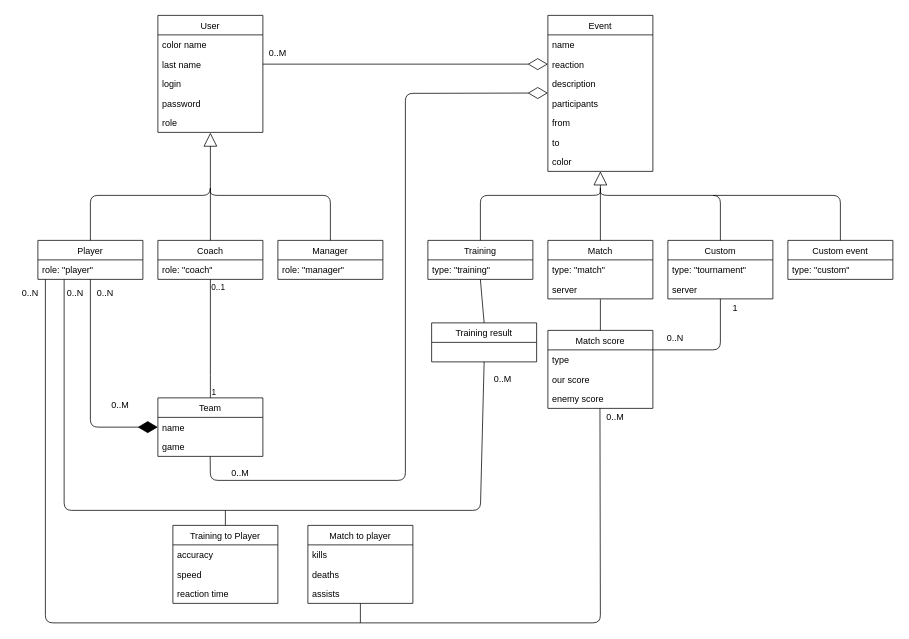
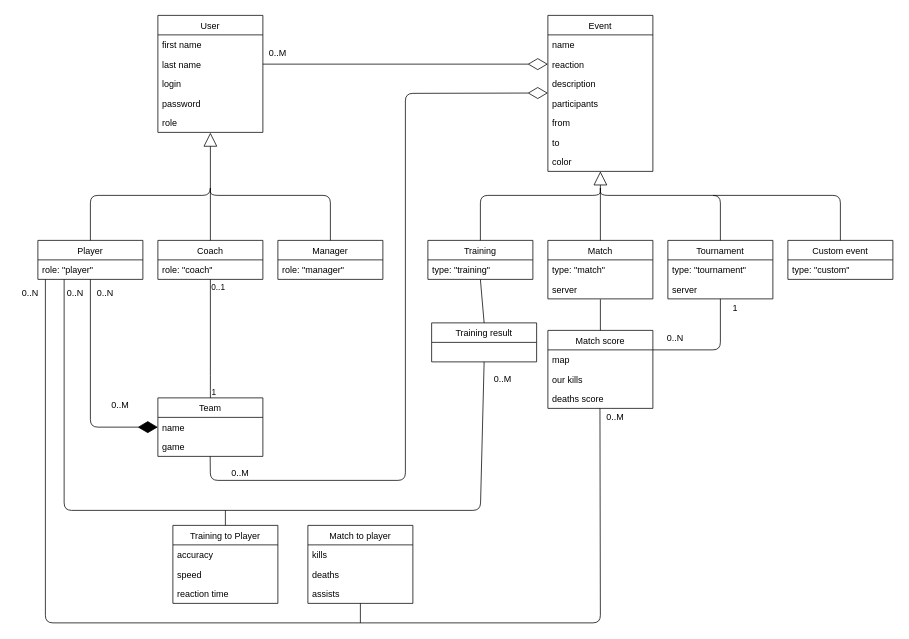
  <mxCell id="0" />
  <mxCell id="1" parent="0" />
- <mxCell id="2" value="Custom" style="swimlane;fontStyle=0;childLayout=stackLayout;horizontal=1;startSize=26;fillColor=none;horizontalStack=0;resizeParent=1;resizeParentMax=0;resizeLast=0;collapsible=1;marginBottom=0;" vertex="1" parent="1"><mxGeometry x="890" y="320" width="140" height="78" as="geometry" /></mxCell>
+ <mxCell id="2" value="Tournament" style="swimlane;fontStyle=0;childLayout=stackLayout;horizontal=1;startSize=26;fillColor=none;horizontalStack=0;resizeParent=1;resizeParentMax=0;resizeLast=0;collapsible=1;marginBottom=0;" vertex="1" parent="1"><mxGeometry x="890" y="320" width="140" height="78" as="geometry" /></mxCell>
  <mxCell id="3" value="type: &quot;tournament&quot;" style="text;strokeColor=none;fillColor=none;align=left;verticalAlign=top;spacingLeft=4;spacingRight=4;overflow=hidden;rotatable=0;points=[[0,0.5],[1,0.5]];portConstraint=eastwest;" vertex="1" parent="2"><mxGeometry y="26" width="140" height="26" as="geometry" /></mxCell>
  <mxCell id="4" value="server" style="text;strokeColor=none;fillColor=none;align=left;verticalAlign=top;spacingLeft=4;spacingRight=4;overflow=hidden;rotatable=0;points=[[0,0.5],[1,0.5]];portConstraint=eastwest;" vertex="1" parent="2"><mxGeometry y="52" width="140" height="26" as="geometry" /></mxCell>
  <mxCell id="5" value="" style="endArrow=block;endSize=16;endFill=0;html=1;exitX=0.5;exitY=0;exitDx=0;exitDy=0;entryX=0.5;entryY=1.015;entryDx=0;entryDy=0;entryPerimeter=0;" parent="1" target="13" edge="1"><mxGeometry width="160" relative="1" as="geometry"><mxPoint x="120" y="320" as="sourcePoint" /><mxPoint x="280" y="280" as="targetPoint" /><Array as="points"><mxPoint x="120" y="260" /><mxPoint x="280" y="260" /></Array></mxGeometry></mxCell>
  <mxCell id="6" value="" style="endArrow=none;html=1;exitX=0.5;exitY=0;exitDx=0;exitDy=0;" parent="1" edge="1"><mxGeometry width="50" height="50" relative="1" as="geometry"><mxPoint x="280" y="320" as="sourcePoint" /><mxPoint x="280" y="250" as="targetPoint" /></mxGeometry></mxCell>
  <mxCell id="7" value="" style="endArrow=none;html=1;exitX=0.5;exitY=0;exitDx=0;exitDy=0;" parent="1" edge="1"><mxGeometry width="50" height="50" relative="1" as="geometry"><mxPoint x="440" y="320" as="sourcePoint" /><mxPoint x="280" y="250" as="targetPoint" /><Array as="points"><mxPoint x="440" y="260" /><mxPoint x="280" y="260" /></Array></mxGeometry></mxCell>
  <mxCell id="8" value="User" style="swimlane;fontStyle=0;childLayout=stackLayout;horizontal=1;startSize=26;fillColor=none;horizontalStack=0;resizeParent=1;resizeParentMax=0;resizeLast=0;collapsible=1;marginBottom=0;" parent="1" vertex="1"><mxGeometry x="210" y="20" width="140" height="156" as="geometry"><mxRectangle x="200" y="30" width="90" height="26" as="alternateBounds" /></mxGeometry></mxCell>
- <mxCell id="9" value="color name" style="text;strokeColor=none;fillColor=none;align=left;verticalAlign=top;spacingLeft=4;spacingRight=4;overflow=hidden;rotatable=0;points=[[0,0.5],[1,0.5]];portConstraint=eastwest;" parent="8" vertex="1"><mxGeometry y="26" width="140" height="26" as="geometry" /></mxCell>
+ <mxCell id="9" value="first name" style="text;strokeColor=none;fillColor=none;align=left;verticalAlign=top;spacingLeft=4;spacingRight=4;overflow=hidden;rotatable=0;points=[[0,0.5],[1,0.5]];portConstraint=eastwest;" parent="8" vertex="1"><mxGeometry y="26" width="140" height="26" as="geometry" /></mxCell>
  <mxCell id="10" value="last name" style="text;strokeColor=none;fillColor=none;align=left;verticalAlign=top;spacingLeft=4;spacingRight=4;overflow=hidden;rotatable=0;points=[[0,0.5],[1,0.5]];portConstraint=eastwest;" vertex="1" parent="8"><mxGeometry y="52" width="140" height="26" as="geometry" /></mxCell>
  <mxCell id="11" value="login" style="text;strokeColor=none;fillColor=none;align=left;verticalAlign=top;spacingLeft=4;spacingRight=4;overflow=hidden;rotatable=0;points=[[0,0.5],[1,0.5]];portConstraint=eastwest;" parent="8" vertex="1"><mxGeometry y="78" width="140" height="26" as="geometry" /></mxCell>
  <mxCell id="12" value="password" style="text;strokeColor=none;fillColor=none;align=left;verticalAlign=top;spacingLeft=4;spacingRight=4;overflow=hidden;rotatable=0;points=[[0,0.5],[1,0.5]];portConstraint=eastwest;" parent="8" vertex="1"><mxGeometry y="104" width="140" height="26" as="geometry" /></mxCell>
  <mxCell id="13" value="role" style="text;strokeColor=none;fillColor=none;align=left;verticalAlign=top;spacingLeft=4;spacingRight=4;overflow=hidden;rotatable=0;points=[[0,0.5],[1,0.5]];portConstraint=eastwest;" parent="8" vertex="1"><mxGeometry y="130" width="140" height="26" as="geometry" /></mxCell>
  <mxCell id="14" value="" style="endArrow=diamondThin;endFill=1;endSize=24;html=1;entryX=0;entryY=0.5;entryDx=0;entryDy=0;exitX=0.5;exitY=1;exitDx=0;exitDy=0;" parent="1" target="36" edge="1"><mxGeometry width="160" relative="1" as="geometry"><mxPoint x="120" y="372" as="sourcePoint" /><mxPoint x="410" y="450" as="targetPoint" /><Array as="points"><mxPoint x="120" y="569" /></Array></mxGeometry></mxCell>
  <mxCell id="15" value="0..M" style="text;html=1;strokeColor=none;fillColor=none;align=center;verticalAlign=middle;whiteSpace=wrap;rounded=0;" parent="1" vertex="1"><mxGeometry x="140" y="530" width="40" height="20" as="geometry" /></mxCell>
  <mxCell id="16" value="0..N" style="text;html=1;strokeColor=none;fillColor=none;align=center;verticalAlign=middle;whiteSpace=wrap;rounded=0;" parent="1" vertex="1"><mxGeometry x="120" y="380" width="40" height="20" as="geometry" /></mxCell>
  <mxCell id="17" value="" style="endArrow=none;html=1;edgeStyle=orthogonalEdgeStyle;entryX=0.5;entryY=1;entryDx=0;entryDy=0;exitX=0.5;exitY=0;exitDx=0;exitDy=0;" parent="1" source="36" edge="1"><mxGeometry relative="1" as="geometry"><mxPoint x="360" y="480" as="sourcePoint" /><mxPoint x="280" y="372" as="targetPoint" /><Array as="points"><mxPoint x="280" y="510" /><mxPoint x="280" y="510" /></Array></mxGeometry></mxCell>
  <mxCell id="18" value="1" style="edgeLabel;resizable=0;html=1;align=left;verticalAlign=bottom;" parent="17" connectable="0" vertex="1"><mxGeometry x="-1" relative="1" as="geometry" /></mxCell>
  <mxCell id="19" value="0..1" style="edgeLabel;resizable=0;html=1;align=right;verticalAlign=bottom;" parent="17" connectable="0" vertex="1"><mxGeometry x="1" relative="1" as="geometry"><mxPoint x="20" y="18.03" as="offset" /></mxGeometry></mxCell>
  <mxCell id="20" value="Event" style="swimlane;fontStyle=0;childLayout=stackLayout;horizontal=1;startSize=26;fillColor=none;horizontalStack=0;resizeParent=1;resizeParentMax=0;resizeLast=0;collapsible=1;marginBottom=0;" parent="1" vertex="1"><mxGeometry x="730" y="20" width="140" height="208" as="geometry" /></mxCell>
  <mxCell id="21" value="name" style="text;strokeColor=none;fillColor=none;align=left;verticalAlign=top;spacingLeft=4;spacingRight=4;overflow=hidden;rotatable=0;points=[[0,0.5],[1,0.5]];portConstraint=eastwest;" parent="20" vertex="1"><mxGeometry y="26" width="140" height="26" as="geometry" /></mxCell>
  <mxCell id="22" value="reaction" style="text;strokeColor=none;fillColor=none;align=left;verticalAlign=top;spacingLeft=4;spacingRight=4;overflow=hidden;rotatable=0;points=[[0,0.5],[1,0.5]];portConstraint=eastwest;" parent="20" vertex="1"><mxGeometry y="52" width="140" height="26" as="geometry" /></mxCell>
  <mxCell id="23" value="description" style="text;strokeColor=none;fillColor=none;align=left;verticalAlign=top;spacingLeft=4;spacingRight=4;overflow=hidden;rotatable=0;points=[[0,0.5],[1,0.5]];portConstraint=eastwest;" vertex="1" parent="20"><mxGeometry y="78" width="140" height="26" as="geometry" /></mxCell>
  <mxCell id="24" value="participants" style="text;strokeColor=none;fillColor=none;align=left;verticalAlign=top;spacingLeft=4;spacingRight=4;overflow=hidden;rotatable=0;points=[[0,0.5],[1,0.5]];portConstraint=eastwest;" parent="20" vertex="1"><mxGeometry y="104" width="140" height="26" as="geometry" /></mxCell>
  <mxCell id="25" value="from" style="text;strokeColor=none;fillColor=none;align=left;verticalAlign=top;spacingLeft=4;spacingRight=4;overflow=hidden;rotatable=0;points=[[0,0.5],[1,0.5]];portConstraint=eastwest;" parent="20" vertex="1"><mxGeometry y="130" width="140" height="26" as="geometry" /></mxCell>
  <mxCell id="26" value="to" style="text;strokeColor=none;fillColor=none;align=left;verticalAlign=top;spacingLeft=4;spacingRight=4;overflow=hidden;rotatable=0;points=[[0,0.5],[1,0.5]];portConstraint=eastwest;" parent="20" vertex="1"><mxGeometry y="156" width="140" height="26" as="geometry" /></mxCell>
  <mxCell id="27" value="color" style="text;strokeColor=none;fillColor=none;align=left;verticalAlign=top;spacingLeft=4;spacingRight=4;overflow=hidden;rotatable=0;points=[[0,0.5],[1,0.5]];portConstraint=eastwest;" parent="20" vertex="1"><mxGeometry y="182" width="140" height="26" as="geometry" /></mxCell>
  <mxCell id="28" value="" style="endArrow=block;endSize=16;endFill=0;html=1;exitX=0.5;exitY=0;exitDx=0;exitDy=0;entryX=0.5;entryY=1;entryDx=0;entryDy=0;" parent="1" target="20" edge="1"><mxGeometry width="160" relative="1" as="geometry"><mxPoint x="800" y="320" as="sourcePoint" /><mxPoint x="900" y="520" as="targetPoint" /></mxGeometry></mxCell>
  <mxCell id="29" value="" style="endArrow=none;html=1;exitX=0.5;exitY=0;exitDx=0;exitDy=0;" parent="1" edge="1"><mxGeometry width="50" height="50" relative="1" as="geometry"><mxPoint x="960" y="320" as="sourcePoint" /><mxPoint x="800" y="250" as="targetPoint" /><Array as="points"><mxPoint x="960" y="260" /><mxPoint x="800" y="260" /></Array></mxGeometry></mxCell>
  <mxCell id="30" value="" style="endArrow=none;html=1;exitX=0.5;exitY=0;exitDx=0;exitDy=0;" parent="1" edge="1"><mxGeometry width="50" height="50" relative="1" as="geometry"><mxPoint x="640" y="320" as="sourcePoint" /><mxPoint x="800" y="250" as="targetPoint" /><Array as="points"><mxPoint x="640" y="260" /><mxPoint x="800" y="260" /></Array></mxGeometry></mxCell>
  <mxCell id="31" value="" style="endArrow=diamondThin;endFill=0;endSize=24;html=1;entryX=0;entryY=0.5;entryDx=0;entryDy=0;exitX=1;exitY=0.5;exitDx=0;exitDy=0;" parent="1" target="22" edge="1"><mxGeometry width="160" relative="1" as="geometry"><mxPoint x="350" y="85" as="sourcePoint" /><mxPoint x="720" y="170" as="targetPoint" /></mxGeometry></mxCell>
  <mxCell id="32" value="0..M" style="text;html=1;strokeColor=none;fillColor=none;align=center;verticalAlign=middle;whiteSpace=wrap;rounded=0;" parent="1" vertex="1"><mxGeometry x="300" y="620" width="40" height="20" as="geometry" /></mxCell>
  <mxCell id="33" value="" style="endArrow=none;html=1;exitX=0.5;exitY=0;exitDx=0;exitDy=0;" parent="1" edge="1"><mxGeometry width="50" height="50" relative="1" as="geometry"><mxPoint x="1120" y="320" as="sourcePoint" /><mxPoint x="950" y="260" as="targetPoint" /><Array as="points"><mxPoint x="1120" y="260" /></Array></mxGeometry></mxCell>
  <mxCell id="34" value="Training result" style="swimlane;fontStyle=0;childLayout=stackLayout;horizontal=1;startSize=26;fillColor=none;horizontalStack=0;resizeParent=1;resizeParentMax=0;resizeLast=0;collapsible=1;marginBottom=0;" parent="1" vertex="1"><mxGeometry x="575" y="430" width="140" height="52" as="geometry" /></mxCell>
  <mxCell id="35" value="" style="endArrow=none;html=1;entryX=0.5;entryY=1;entryDx=0;entryDy=0;exitX=0.5;exitY=0;exitDx=0;exitDy=0;" parent="1" source="34" edge="1"><mxGeometry width="50" height="50" relative="1" as="geometry"><mxPoint x="800" y="580" as="sourcePoint" /><mxPoint x="640" y="372" as="targetPoint" /></mxGeometry></mxCell>
  <mxCell id="36" value="Team" style="swimlane;fontStyle=0;childLayout=stackLayout;horizontal=1;startSize=26;fillColor=none;horizontalStack=0;resizeParent=1;resizeParentMax=0;resizeLast=0;collapsible=1;marginBottom=0;" parent="1" vertex="1"><mxGeometry x="210" y="530" width="140" height="78" as="geometry" /></mxCell>
  <mxCell id="37" value="name" style="text;strokeColor=none;fillColor=none;align=left;verticalAlign=top;spacingLeft=4;spacingRight=4;overflow=hidden;rotatable=0;points=[[0,0.5],[1,0.5]];portConstraint=eastwest;" parent="36" vertex="1"><mxGeometry y="26" width="140" height="26" as="geometry" /></mxCell>
  <mxCell id="38" value="game" style="text;strokeColor=none;fillColor=none;align=left;verticalAlign=top;spacingLeft=4;spacingRight=4;overflow=hidden;rotatable=0;points=[[0,0.5],[1,0.5]];portConstraint=eastwest;" parent="36" vertex="1"><mxGeometry y="52" width="140" height="26" as="geometry" /></mxCell>
  <mxCell id="39" value="" style="endArrow=none;html=1;entryX=0.5;entryY=1;entryDx=0;entryDy=0;exitX=0.25;exitY=1;exitDx=0;exitDy=0;" parent="1" target="34" edge="1"><mxGeometry width="50" height="50" relative="1" as="geometry"><mxPoint x="85" y="372" as="sourcePoint" /><mxPoint x="670" y="660" as="targetPoint" /><Array as="points"><mxPoint x="85" y="680" /><mxPoint x="640" y="680" /></Array></mxGeometry></mxCell>
  <mxCell id="40" value="0..M" style="text;html=1;strokeColor=none;fillColor=none;align=center;verticalAlign=middle;whiteSpace=wrap;rounded=0;" parent="1" vertex="1"><mxGeometry x="650" y="495" width="40" height="20" as="geometry" /></mxCell>
  <mxCell id="41" value="0..N" style="text;html=1;strokeColor=none;fillColor=none;align=center;verticalAlign=middle;whiteSpace=wrap;rounded=0;" parent="1" vertex="1"><mxGeometry x="80" y="380" width="40" height="20" as="geometry" /></mxCell>
  <mxCell id="42" value="" style="endArrow=none;html=1;exitX=0.5;exitY=0;exitDx=0;exitDy=0;" parent="1" source="50" edge="1"><mxGeometry width="50" height="50" relative="1" as="geometry"><mxPoint x="160" y="770" as="sourcePoint" /><mxPoint x="300" y="680" as="targetPoint" /></mxGeometry></mxCell>
  <mxCell id="43" value="0..M" style="text;html=1;strokeColor=none;fillColor=none;align=center;verticalAlign=middle;whiteSpace=wrap;rounded=0;" parent="1" vertex="1"><mxGeometry x="800" y="546" width="40" height="20" as="geometry" /></mxCell>
  <mxCell id="44" value="" style="endArrow=none;html=1;exitX=0.5;exitY=0;exitDx=0;exitDy=0;entryX=0.5;entryY=1.022;entryDx=0;entryDy=0;entryPerimeter=0;" parent="1" target="75" edge="1"><mxGeometry width="50" height="50" relative="1" as="geometry"><mxPoint x="800" y="440" as="sourcePoint" /><mxPoint x="830" y="420" as="targetPoint" /></mxGeometry></mxCell>
  <mxCell id="45" value="" style="endArrow=none;html=1;entryX=1;entryY=0.5;entryDx=0;entryDy=0;exitX=0.5;exitY=1;exitDx=0;exitDy=0;" parent="1" source="2" edge="1"><mxGeometry width="50" height="50" relative="1" as="geometry"><mxPoint x="960" y="373.326" as="sourcePoint" /><mxPoint x="870" y="466" as="targetPoint" /><Array as="points"><mxPoint x="960" y="466" /></Array></mxGeometry></mxCell>
  <mxCell id="46" value="0..N" style="text;html=1;strokeColor=none;fillColor=none;align=center;verticalAlign=middle;whiteSpace=wrap;rounded=0;" parent="1" vertex="1"><mxGeometry x="880" y="440" width="40" height="20" as="geometry" /></mxCell>
  <mxCell id="47" value="1" style="text;html=1;strokeColor=none;fillColor=none;align=center;verticalAlign=middle;whiteSpace=wrap;rounded=0;" parent="1" vertex="1"><mxGeometry x="960" y="400" width="40" height="20" as="geometry" /></mxCell>
  <mxCell id="48" value="" style="endArrow=none;html=1;entryX=0.496;entryY=1.002;entryDx=0;entryDy=0;entryPerimeter=0;" parent="1" target="70" edge="1"><mxGeometry width="50" height="50" relative="1" as="geometry"><mxPoint x="60" y="372" as="sourcePoint" /><mxPoint x="800" y="492" as="targetPoint" /><Array as="points"><mxPoint x="60" y="830" /><mxPoint x="800" y="830" /></Array></mxGeometry></mxCell>
  <mxCell id="49" value="0..N" style="text;html=1;strokeColor=none;fillColor=none;align=center;verticalAlign=middle;whiteSpace=wrap;rounded=0;" parent="1" vertex="1"><mxGeometry x="20" y="380" width="40" height="20" as="geometry" /></mxCell>
  <mxCell id="50" value="Training to Player" style="swimlane;fontStyle=0;childLayout=stackLayout;horizontal=1;startSize=26;fillColor=none;horizontalStack=0;resizeParent=1;resizeParentMax=0;resizeLast=0;collapsible=1;marginBottom=0;" parent="1" vertex="1"><mxGeometry x="230" y="700" width="140" height="104" as="geometry" /></mxCell>
  <mxCell id="51" value="accuracy" style="text;strokeColor=none;fillColor=none;align=left;verticalAlign=top;spacingLeft=4;spacingRight=4;overflow=hidden;rotatable=0;points=[[0,0.5],[1,0.5]];portConstraint=eastwest;" parent="50" vertex="1"><mxGeometry y="26" width="140" height="26" as="geometry" /></mxCell>
  <mxCell id="52" value="speed" style="text;strokeColor=none;fillColor=none;align=left;verticalAlign=top;spacingLeft=4;spacingRight=4;overflow=hidden;rotatable=0;points=[[0,0.5],[1,0.5]];portConstraint=eastwest;" parent="50" vertex="1"><mxGeometry y="52" width="140" height="26" as="geometry" /></mxCell>
  <mxCell id="53" value="reaction time" style="text;strokeColor=none;fillColor=none;align=left;verticalAlign=top;spacingLeft=4;spacingRight=4;overflow=hidden;rotatable=0;points=[[0,0.5],[1,0.5]];portConstraint=eastwest;" parent="50" vertex="1"><mxGeometry y="78" width="140" height="26" as="geometry" /></mxCell>
  <mxCell id="54" value="Match to player" style="swimlane;fontStyle=0;childLayout=stackLayout;horizontal=1;startSize=26;fillColor=none;horizontalStack=0;resizeParent=1;resizeParentMax=0;resizeLast=0;collapsible=1;marginBottom=0;" parent="1" vertex="1"><mxGeometry x="410" y="700" width="140" height="104" as="geometry" /></mxCell>
  <mxCell id="55" value="kills" style="text;strokeColor=none;fillColor=none;align=left;verticalAlign=top;spacingLeft=4;spacingRight=4;overflow=hidden;rotatable=0;points=[[0,0.5],[1,0.5]];portConstraint=eastwest;" parent="54" vertex="1"><mxGeometry y="26" width="140" height="26" as="geometry" /></mxCell>
  <mxCell id="56" value="deaths" style="text;strokeColor=none;fillColor=none;align=left;verticalAlign=top;spacingLeft=4;spacingRight=4;overflow=hidden;rotatable=0;points=[[0,0.5],[1,0.5]];portConstraint=eastwest;" parent="54" vertex="1"><mxGeometry y="52" width="140" height="26" as="geometry" /></mxCell>
  <mxCell id="57" value="assists" style="text;strokeColor=none;fillColor=none;align=left;verticalAlign=top;spacingLeft=4;spacingRight=4;overflow=hidden;rotatable=0;points=[[0,0.5],[1,0.5]];portConstraint=eastwest;" parent="54" vertex="1"><mxGeometry y="78" width="140" height="26" as="geometry" /></mxCell>
  <mxCell id="58" value="" style="endArrow=none;html=1;entryX=0.5;entryY=1;entryDx=0;entryDy=0;" parent="1" target="54" edge="1"><mxGeometry width="50" height="50" relative="1" as="geometry"><mxPoint x="480" y="830" as="sourcePoint" /><mxPoint x="500" y="820" as="targetPoint" /></mxGeometry></mxCell>
  <mxCell id="59" value="Custom event" style="swimlane;fontStyle=0;childLayout=stackLayout;horizontal=1;startSize=26;fillColor=none;horizontalStack=0;resizeParent=1;resizeParentMax=0;resizeLast=0;collapsible=1;marginBottom=0;" parent="1" vertex="1"><mxGeometry x="1050" y="320" width="140" height="52" as="geometry" /></mxCell>
  <mxCell id="60" value="type: &quot;custom&quot;" style="text;strokeColor=none;fillColor=none;align=left;verticalAlign=top;spacingLeft=4;spacingRight=4;overflow=hidden;rotatable=0;points=[[0,0.5],[1,0.5]];portConstraint=eastwest;" parent="59" vertex="1"><mxGeometry y="26" width="140" height="26" as="geometry" /></mxCell>
  <mxCell id="61" value="Player" style="swimlane;fontStyle=0;childLayout=stackLayout;horizontal=1;startSize=26;fillColor=none;horizontalStack=0;resizeParent=1;resizeParentMax=0;resizeLast=0;collapsible=1;marginBottom=0;" parent="1" vertex="1"><mxGeometry x="50" y="320" width="140" height="52" as="geometry" /></mxCell>
  <mxCell id="62" value="role: &quot;player&quot;" style="text;strokeColor=none;fillColor=none;align=left;verticalAlign=top;spacingLeft=4;spacingRight=4;overflow=hidden;rotatable=0;points=[[0,0.5],[1,0.5]];portConstraint=eastwest;" parent="61" vertex="1"><mxGeometry y="26" width="140" height="26" as="geometry" /></mxCell>
  <mxCell id="63" value="Coach" style="swimlane;fontStyle=0;childLayout=stackLayout;horizontal=1;startSize=26;fillColor=none;horizontalStack=0;resizeParent=1;resizeParentMax=0;resizeLast=0;collapsible=1;marginBottom=0;" parent="1" vertex="1"><mxGeometry x="210" y="320" width="140" height="52" as="geometry" /></mxCell>
  <mxCell id="64" value="role: &quot;coach&quot;" style="text;strokeColor=none;fillColor=none;align=left;verticalAlign=top;spacingLeft=4;spacingRight=4;overflow=hidden;rotatable=0;points=[[0,0.5],[1,0.5]];portConstraint=eastwest;" parent="63" vertex="1"><mxGeometry y="26" width="140" height="26" as="geometry" /></mxCell>
  <mxCell id="65" value="Manager" style="swimlane;fontStyle=0;childLayout=stackLayout;horizontal=1;startSize=26;fillColor=none;horizontalStack=0;resizeParent=1;resizeParentMax=0;resizeLast=0;collapsible=1;marginBottom=0;" parent="1" vertex="1"><mxGeometry x="370" y="320" width="140" height="52" as="geometry" /></mxCell>
  <mxCell id="66" value="role: &quot;manager&quot;" style="text;strokeColor=none;fillColor=none;align=left;verticalAlign=top;spacingLeft=4;spacingRight=4;overflow=hidden;rotatable=0;points=[[0,0.5],[1,0.5]];portConstraint=eastwest;" parent="65" vertex="1"><mxGeometry y="26" width="140" height="26" as="geometry" /></mxCell>
  <mxCell id="67" value="Match score" style="swimlane;fontStyle=0;childLayout=stackLayout;horizontal=1;startSize=26;fillColor=none;horizontalStack=0;resizeParent=1;resizeParentMax=0;resizeLast=0;collapsible=1;marginBottom=0;" parent="1" vertex="1"><mxGeometry x="730" y="440" width="140" height="104" as="geometry" /></mxCell>
- <mxCell id="68" value="type" style="text;strokeColor=none;fillColor=none;align=left;verticalAlign=top;spacingLeft=4;spacingRight=4;overflow=hidden;rotatable=0;points=[[0,0.5],[1,0.5]];portConstraint=eastwest;" parent="67" vertex="1"><mxGeometry y="26" width="140" height="26" as="geometry" /></mxCell>
- <mxCell id="69" value="our score" style="text;strokeColor=none;fillColor=none;align=left;verticalAlign=top;spacingLeft=4;spacingRight=4;overflow=hidden;rotatable=0;points=[[0,0.5],[1,0.5]];portConstraint=eastwest;" parent="67" vertex="1"><mxGeometry y="52" width="140" height="26" as="geometry" /></mxCell>
- <mxCell id="70" value="enemy score" style="text;strokeColor=none;fillColor=none;align=left;verticalAlign=top;spacingLeft=4;spacingRight=4;overflow=hidden;rotatable=0;points=[[0,0.5],[1,0.5]];portConstraint=eastwest;" parent="67" vertex="1"><mxGeometry y="78" width="140" height="26" as="geometry" /></mxCell>
+ <mxCell id="68" value="map" style="text;strokeColor=none;fillColor=none;align=left;verticalAlign=top;spacingLeft=4;spacingRight=4;overflow=hidden;rotatable=0;points=[[0,0.5],[1,0.5]];portConstraint=eastwest;" parent="67" vertex="1"><mxGeometry y="26" width="140" height="26" as="geometry" /></mxCell>
+ <mxCell id="69" value="our kills" style="text;strokeColor=none;fillColor=none;align=left;verticalAlign=top;spacingLeft=4;spacingRight=4;overflow=hidden;rotatable=0;points=[[0,0.5],[1,0.5]];portConstraint=eastwest;" parent="67" vertex="1"><mxGeometry y="52" width="140" height="26" as="geometry" /></mxCell>
+ <mxCell id="70" value="deaths score" style="text;strokeColor=none;fillColor=none;align=left;verticalAlign=top;spacingLeft=4;spacingRight=4;overflow=hidden;rotatable=0;points=[[0,0.5],[1,0.5]];portConstraint=eastwest;" parent="67" vertex="1"><mxGeometry y="78" width="140" height="26" as="geometry" /></mxCell>
  <mxCell id="71" value="Training" style="swimlane;fontStyle=0;childLayout=stackLayout;horizontal=1;startSize=26;fillColor=none;horizontalStack=0;resizeParent=1;resizeParentMax=0;resizeLast=0;collapsible=1;marginBottom=0;" vertex="1" parent="1"><mxGeometry x="570" y="320" width="140" height="52" as="geometry" /></mxCell>
  <mxCell id="72" value="type: &quot;training&quot;" style="text;strokeColor=none;fillColor=none;align=left;verticalAlign=top;spacingLeft=4;spacingRight=4;overflow=hidden;rotatable=0;points=[[0,0.5],[1,0.5]];portConstraint=eastwest;" vertex="1" parent="71"><mxGeometry y="26" width="140" height="26" as="geometry" /></mxCell>
  <mxCell id="73" value="Match" style="swimlane;fontStyle=0;childLayout=stackLayout;horizontal=1;startSize=26;fillColor=none;horizontalStack=0;resizeParent=1;resizeParentMax=0;resizeLast=0;collapsible=1;marginBottom=0;" vertex="1" parent="1"><mxGeometry x="730" y="320" width="140" height="78" as="geometry" /></mxCell>
  <mxCell id="74" value="type: &quot;match&quot;" style="text;strokeColor=none;fillColor=none;align=left;verticalAlign=top;spacingLeft=4;spacingRight=4;overflow=hidden;rotatable=0;points=[[0,0.5],[1,0.5]];portConstraint=eastwest;" vertex="1" parent="73"><mxGeometry y="26" width="140" height="26" as="geometry" /></mxCell>
  <mxCell id="75" value="server" style="text;strokeColor=none;fillColor=none;align=left;verticalAlign=top;spacingLeft=4;spacingRight=4;overflow=hidden;rotatable=0;points=[[0,0.5],[1,0.5]];portConstraint=eastwest;" vertex="1" parent="73"><mxGeometry y="52" width="140" height="26" as="geometry" /></mxCell>
  <mxCell id="76" value="" style="endArrow=diamondThin;endFill=0;endSize=24;html=1;entryX=0;entryY=0.5;entryDx=0;entryDy=0;exitX=0.498;exitY=1.001;exitDx=0;exitDy=0;exitPerimeter=0;" edge="1" parent="1" source="38"><mxGeometry width="160" relative="1" as="geometry"><mxPoint x="350" y="123.5" as="sourcePoint" /><mxPoint x="730" y="123.5" as="targetPoint" /><Array as="points"><mxPoint x="280" y="640" /><mxPoint x="540" y="640" /><mxPoint x="540" y="124" /></Array></mxGeometry></mxCell>
  <mxCell id="77" value="0..M" style="text;html=1;strokeColor=none;fillColor=none;align=center;verticalAlign=middle;whiteSpace=wrap;rounded=0;" vertex="1" parent="1"><mxGeometry x="350" y="60" width="40" height="20" as="geometry" /></mxCell>
